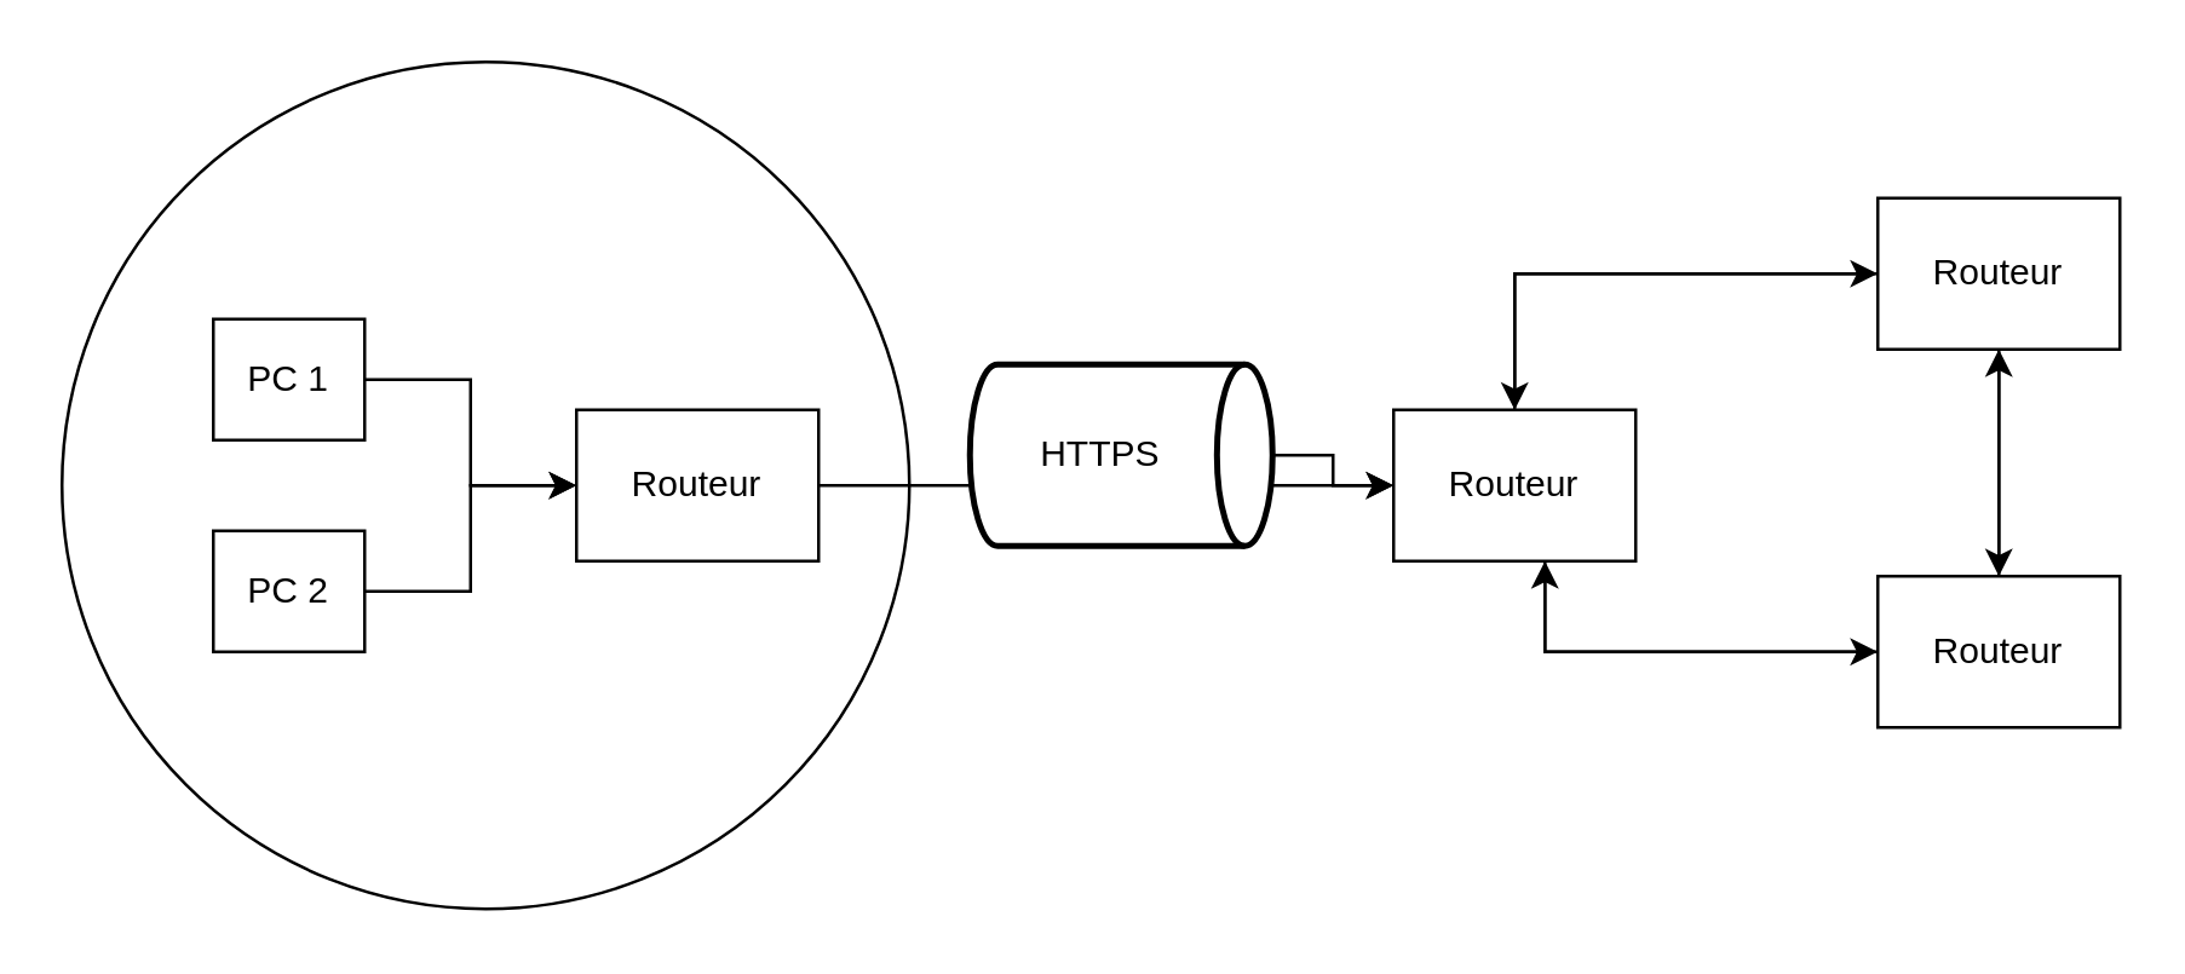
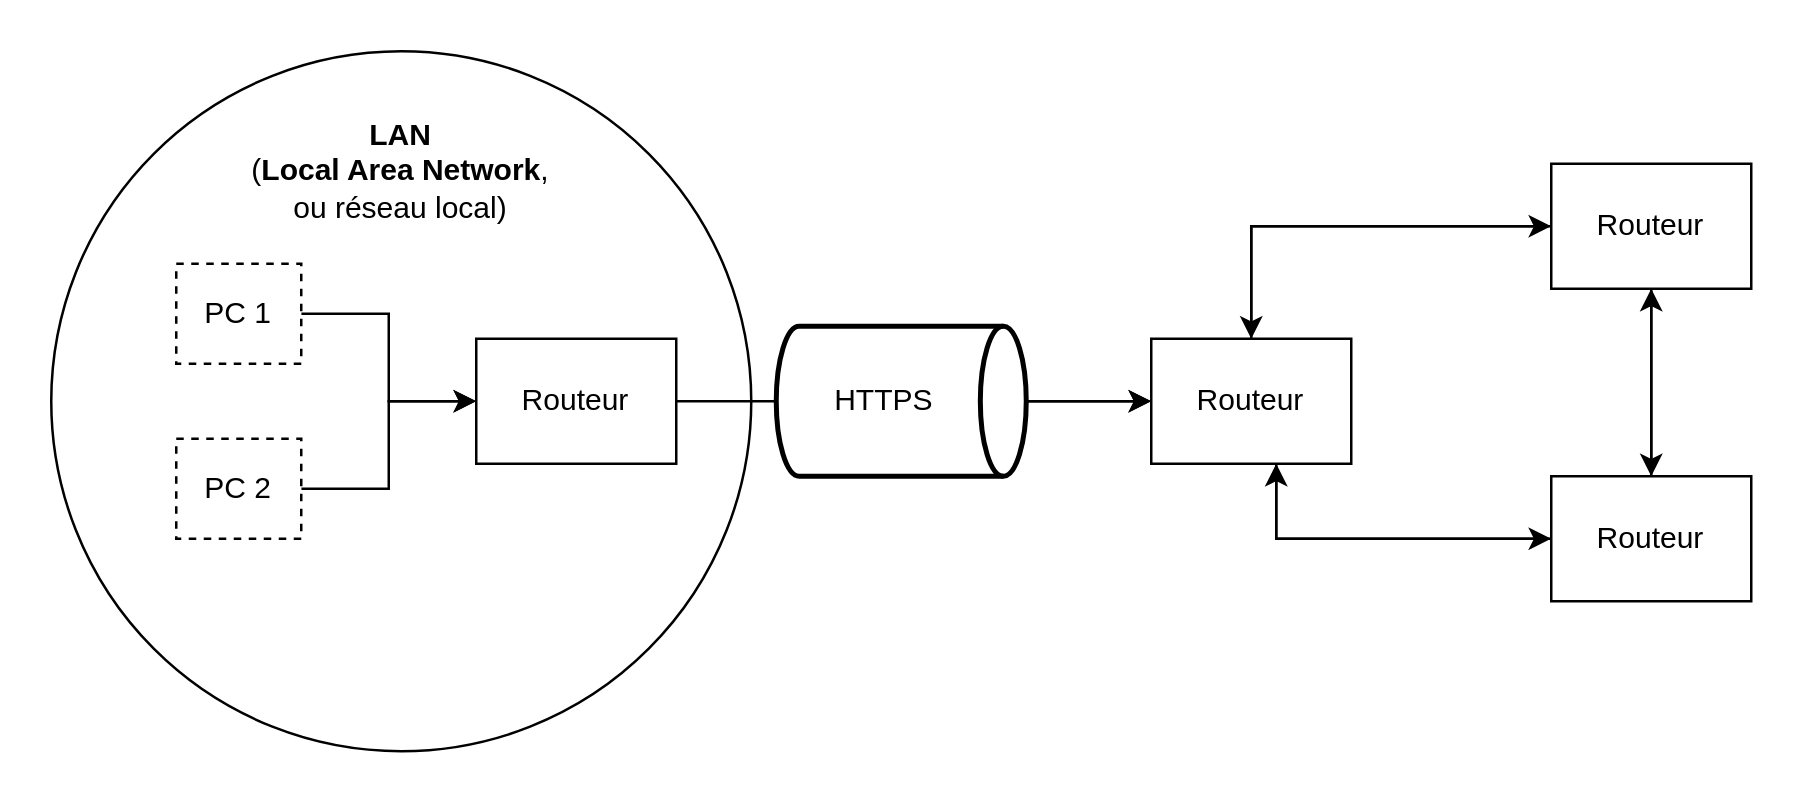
  <mxCell id="0" />
  <mxCell id="1" parent="0" />
  <mxCell id="2" value="" style="ellipse;whiteSpace=wrap;html=1;aspect=fixed;" vertex="1" parent="1"><mxGeometry x="20" y="20" width="280" height="280" as="geometry" /></mxCell>
  <mxCell id="3" style="edgeStyle=orthogonalEdgeStyle;rounded=0;orthogonalLoop=1;jettySize=auto;html=1;entryX=0;entryY=0.5;entryDx=0;entryDy=0;" edge="1" parent="1" source="4" target="8"><mxGeometry relative="1" as="geometry" /></mxCell>
- <mxCell id="4" value="PC 1" style="rounded=0;whiteSpace=wrap;html=1;" vertex="1" parent="1"><mxGeometry x="70" y="105" width="50" height="40" as="geometry" /></mxCell>
+ <mxCell id="4" value="PC 1" style="rounded=0;whiteSpace=wrap;html=1;dashed=1;" vertex="1" parent="1"><mxGeometry x="70" y="105" width="50" height="40" as="geometry" /></mxCell>
  <mxCell id="5" style="edgeStyle=orthogonalEdgeStyle;rounded=0;orthogonalLoop=1;jettySize=auto;html=1;entryX=0;entryY=0.5;entryDx=0;entryDy=0;" edge="1" parent="1" source="6" target="8"><mxGeometry relative="1" as="geometry" /></mxCell>
- <mxCell id="6" value="PC 2" style="rounded=0;whiteSpace=wrap;html=1;" vertex="1" parent="1"><mxGeometry x="70" y="175" width="50" height="40" as="geometry" /></mxCell>
+ <mxCell id="6" value="PC 2" style="rounded=0;whiteSpace=wrap;html=1;dashed=1;" vertex="1" parent="1"><mxGeometry x="70" y="175" width="50" height="40" as="geometry" /></mxCell>
  <mxCell id="7" style="edgeStyle=orthogonalEdgeStyle;rounded=0;orthogonalLoop=1;jettySize=auto;html=1;entryX=0;entryY=0.5;entryDx=0;entryDy=0;" edge="1" parent="1" source="8" target="12"><mxGeometry relative="1" as="geometry" /></mxCell>
  <mxCell id="8" value="Routeur" style="rounded=0;whiteSpace=wrap;html=1;" vertex="1" parent="1"><mxGeometry x="190" y="135" width="80" height="50" as="geometry" /></mxCell>
+ <mxCell id="9" value="&lt;div&gt;&lt;span class=&quot;ILfuVd&quot;&gt;&lt;span class=&quot;hgKElc&quot;&gt;&lt;b&gt;LAN&lt;/b&gt; &lt;br&gt;&lt;/span&gt;&lt;/span&gt;&lt;/div&gt;&lt;div&gt;&lt;span class=&quot;ILfuVd&quot;&gt;&lt;span class=&quot;hgKElc&quot;&gt;(&lt;b&gt;Local Area Network&lt;/b&gt;, ou réseau local)&lt;/span&gt;&lt;/span&gt;&lt;/div&gt;" style="text;html=1;strokeColor=none;fillColor=none;align=center;verticalAlign=middle;whiteSpace=wrap;rounded=0;" vertex="1" parent="1"><mxGeometry x="93.13" y="30" width="133.75" height="75" as="geometry" /></mxCell>
  <mxCell id="10" style="edgeStyle=orthogonalEdgeStyle;rounded=0;orthogonalLoop=1;jettySize=auto;html=1;entryX=0;entryY=0.5;entryDx=0;entryDy=0;" edge="1" parent="1" source="12" target="18"><mxGeometry relative="1" as="geometry"><mxPoint x="630" y="195" as="targetPoint" /><Array as="points"><mxPoint x="510" y="215" /></Array></mxGeometry></mxCell>
  <mxCell id="11" style="edgeStyle=orthogonalEdgeStyle;rounded=0;orthogonalLoop=1;jettySize=auto;html=1;entryX=0;entryY=0.5;entryDx=0;entryDy=0;" edge="1" parent="1" source="12" target="15"><mxGeometry relative="1" as="geometry"><Array as="points"><mxPoint x="500" y="90" /></Array></mxGeometry></mxCell>
  <mxCell id="12" value="Routeur" style="rounded=0;whiteSpace=wrap;html=1;" vertex="1" parent="1"><mxGeometry x="460" y="135" width="80" height="50" as="geometry" /></mxCell>
  <mxCell id="13" style="edgeStyle=orthogonalEdgeStyle;rounded=0;orthogonalLoop=1;jettySize=auto;html=1;entryX=0.5;entryY=0;entryDx=0;entryDy=0;" edge="1" parent="1" source="15" target="12"><mxGeometry relative="1" as="geometry" /></mxCell>
  <mxCell id="14" style="edgeStyle=orthogonalEdgeStyle;rounded=0;orthogonalLoop=1;jettySize=auto;html=1;entryX=0.5;entryY=0;entryDx=0;entryDy=0;" edge="1" parent="1" source="15" target="18"><mxGeometry relative="1" as="geometry" /></mxCell>
  <mxCell id="15" value="Routeur" style="rounded=0;whiteSpace=wrap;html=1;" vertex="1" parent="1"><mxGeometry x="620" y="65" width="80" height="50" as="geometry" /></mxCell>
  <mxCell id="16" style="edgeStyle=orthogonalEdgeStyle;rounded=0;orthogonalLoop=1;jettySize=auto;html=1;" edge="1" parent="1" source="18"><mxGeometry relative="1" as="geometry"><mxPoint x="510" y="185" as="targetPoint" /><Array as="points"><mxPoint x="510" y="215" /></Array></mxGeometry></mxCell>
  <mxCell id="17" style="edgeStyle=orthogonalEdgeStyle;rounded=0;orthogonalLoop=1;jettySize=auto;html=1;entryX=0.5;entryY=1;entryDx=0;entryDy=0;" edge="1" parent="1" source="18" target="15"><mxGeometry relative="1" as="geometry" /></mxCell>
  <mxCell id="18" value="Routeur" style="rounded=0;whiteSpace=wrap;html=1;" vertex="1" parent="1"><mxGeometry x="620" y="190" width="80" height="50" as="geometry" /></mxCell>
  <mxCell id="19" style="edgeStyle=orthogonalEdgeStyle;rounded=0;orthogonalLoop=1;jettySize=auto;html=1;entryX=0;entryY=0.5;entryDx=0;entryDy=0;" edge="1" parent="1" source="20" target="12"><mxGeometry relative="1" as="geometry" /></mxCell>
- <mxCell id="20" value="&lt;div align=&quot;center&quot;&gt;HTTPS&amp;nbsp;&amp;nbsp;&amp;nbsp;&amp;nbsp; &lt;br&gt;&lt;/div&gt;" style="strokeWidth=2;html=1;shape=mxgraph.flowchart.direct_data;whiteSpace=wrap;align=center;" vertex="1" parent="1"><mxGeometry x="320" y="120" width="100" height="60" as="geometry" /></mxCell>
+ <mxCell id="20" value="&lt;div align=&quot;center&quot;&gt;HTTPS&amp;nbsp;&amp;nbsp;&amp;nbsp;&amp;nbsp; &lt;br&gt;&lt;/div&gt;" style="strokeWidth=2;html=1;shape=mxgraph.flowchart.direct_data;whiteSpace=wrap;align=center;" vertex="1" parent="1"><mxGeometry x="310" y="130" width="100" height="60" as="geometry" /></mxCell>
